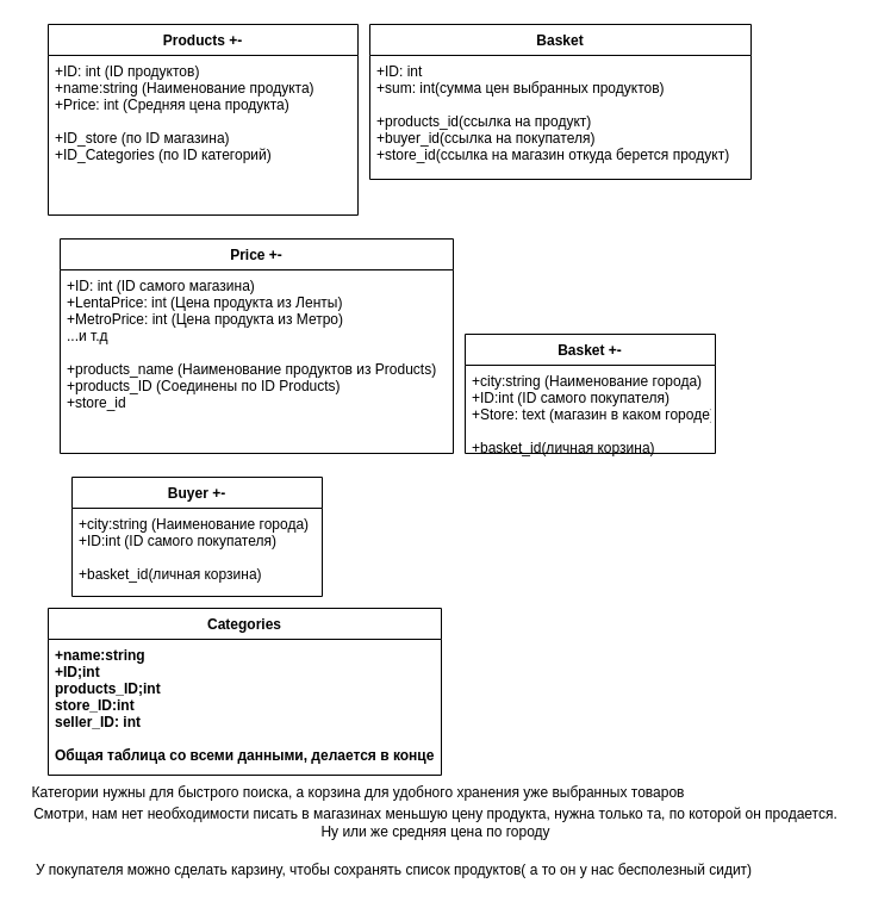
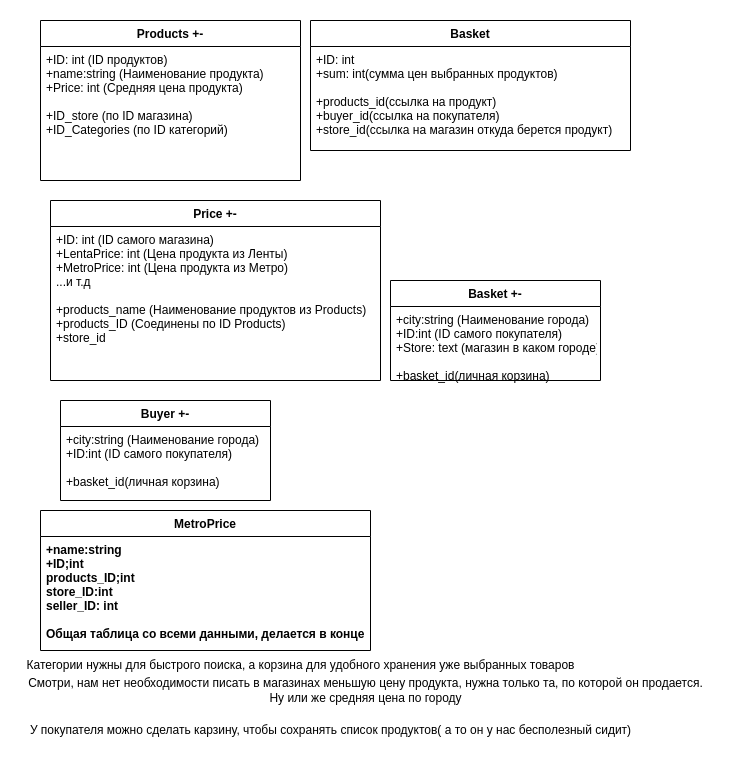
  <mxCell id="0" />
  <mxCell id="1" parent="0" />
  <mxCell id="2" value="Buyer +-" style="swimlane;fontStyle=1;align=center;verticalAlign=top;childLayout=stackLayout;horizontal=1;startSize=26;horizontalStack=0;resizeParent=1;resizeParentMax=0;resizeLast=0;collapsible=1;marginBottom=0;" parent="1" vertex="1"><mxGeometry x="60" y="400" width="210" height="100" as="geometry" /></mxCell>
  <mxCell id="3" value="+city:string (Наименование города)&#10;+ID:int (ID самого покупателя)&#10;&#10;+basket_id(личная корзина)&#10;" style="text;strokeColor=none;fillColor=none;align=left;verticalAlign=top;spacingLeft=4;spacingRight=4;overflow=hidden;rotatable=0;points=[[0,0.5],[1,0.5]];portConstraint=eastwest;" parent="2" vertex="1"><mxGeometry y="26" width="210" height="74" as="geometry" /></mxCell>
  <mxCell id="4" value="Products +-" style="swimlane;fontStyle=1;align=center;verticalAlign=top;childLayout=stackLayout;horizontal=1;startSize=26;horizontalStack=0;resizeParent=1;resizeParentMax=0;resizeLast=0;collapsible=1;marginBottom=0;" parent="1" vertex="1"><mxGeometry x="40" y="20" width="260" height="160" as="geometry" /></mxCell>
  <mxCell id="5" value="+ID: int (ID продуктов)&#10;+name:string (Наименование продукта)&#10;+Price: int (Средняя цена продукта)&#10;&#10;+ID_store (по ID магазина)&#10;+ID_Categories (по ID категорий)" style="text;strokeColor=none;fillColor=none;align=left;verticalAlign=top;spacingLeft=4;spacingRight=4;overflow=hidden;rotatable=0;points=[[0,0.5],[1,0.5]];portConstraint=eastwest;" parent="4" vertex="1"><mxGeometry y="26" width="260" height="134" as="geometry" /></mxCell>
- <mxCell id="6" value="Categories" style="swimlane;fontStyle=1;align=center;verticalAlign=top;childLayout=stackLayout;horizontal=1;startSize=26;horizontalStack=0;resizeParent=1;resizeParentMax=0;resizeLast=0;collapsible=1;marginBottom=0;" parent="1" vertex="1"><mxGeometry x="40" y="510" width="330" height="140" as="geometry" /></mxCell>
+ <mxCell id="6" value="MetroPrice" style="swimlane;fontStyle=1;align=center;verticalAlign=top;childLayout=stackLayout;horizontal=1;startSize=26;horizontalStack=0;resizeParent=1;resizeParentMax=0;resizeLast=0;collapsible=1;marginBottom=0;" parent="1" vertex="1"><mxGeometry x="40" y="510" width="330" height="140" as="geometry" /></mxCell>
  <mxCell id="7" value="+name:string&#10;+ID;int&#10;products_ID;int&#10;store_ID:int&#10;seller_ID: int&#10;&#10;Общая таблица со всеми данными, делается в конце" style="text;strokeColor=none;fillColor=none;align=left;verticalAlign=top;spacingLeft=4;spacingRight=4;overflow=hidden;rotatable=0;points=[[0,0.5],[1,0.5]];portConstraint=eastwest;fontStyle=1" parent="6" vertex="1"><mxGeometry y="26" width="330" height="114" as="geometry" /></mxCell>
  <mxCell id="8" value="Price +-" style="swimlane;fontStyle=1;align=center;verticalAlign=top;childLayout=stackLayout;horizontal=1;startSize=26;horizontalStack=0;resizeParent=1;resizeParentMax=0;resizeLast=0;collapsible=1;marginBottom=0;fontFamily=Helvetica;fontSize=12;" parent="1" vertex="1"><mxGeometry x="50" y="200" width="330" height="180" as="geometry" /></mxCell>
  <mxCell id="9" value="+ID: int (ID самого магазина)&#10;+LentaPrice: int (Цена продукта из Ленты)&#10;+MetroPrice: int (Цена продукта из Метро)&#10;...и т.д&#10;&#10;+products_name (Наименование продуктов из Products)&#10;+products_ID (Соединены по ID Products)&#10;+store_id" style="text;strokeColor=none;fillColor=none;align=left;verticalAlign=top;spacingLeft=4;spacingRight=4;overflow=hidden;rotatable=0;points=[[0,0.5],[1,0.5]];portConstraint=eastwest;" parent="8" vertex="1"><mxGeometry y="26" width="330" height="154" as="geometry" /></mxCell>
  <mxCell id="10" value="Смотри, нам нет необходимости писать в магазинах меньшую цену продукта, нужна только та, по которой он продается.&lt;br&gt;Ну или же средняя цена по городу&lt;br&gt;" style="text;html=1;resizable=0;autosize=1;align=center;verticalAlign=middle;points=[];fillColor=none;strokeColor=none;rounded=0;" parent="1" vertex="1"><mxGeometry x="20" y="675" width="690" height="30" as="geometry" /></mxCell>
  <mxCell id="11" value="У покупателя можно сделать карзину, чтобы сохранять список продуктов( а то он у нас бесполезный сидит)" style="text;html=1;resizable=0;autosize=1;align=center;verticalAlign=middle;points=[];fillColor=none;strokeColor=none;rounded=0;" parent="1" vertex="1"><mxGeometry x="20" y="720" width="620" height="20" as="geometry" /></mxCell>
  <mxCell id="12" value="Basket" style="swimlane;fontStyle=1;childLayout=stackLayout;horizontal=1;startSize=26;fillColor=none;horizontalStack=0;resizeParent=1;resizeParentMax=0;resizeLast=0;collapsible=1;marginBottom=0;" parent="1" vertex="1"><mxGeometry x="310" y="20" width="320" height="130" as="geometry" /></mxCell>
  <mxCell id="13" value="+ID: int&#10;+sum: int(сумма цен выбранных продуктов)&#10;&#10;+products_id(ссылка на продукт)&#10;+buyer_id(ссылка на покупателя)&#10;+store_id(ссылка на магазин откуда берется продукт)" style="text;strokeColor=none;fillColor=none;align=left;verticalAlign=top;spacingLeft=4;spacingRight=4;overflow=hidden;rotatable=0;points=[[0,0.5],[1,0.5]];portConstraint=eastwest;" parent="12" vertex="1"><mxGeometry y="26" width="320" height="104" as="geometry" /></mxCell>
  <mxCell id="14" value="Категории нужны для быстрого поиска, а корзина для удобного хранения уже выбранных товаров&lt;br&gt;" style="text;html=1;resizable=0;autosize=1;align=center;verticalAlign=middle;points=[];fillColor=none;strokeColor=none;rounded=0;" parent="1" vertex="1"><mxGeometry x="20" y="655" width="560" height="20" as="geometry" /></mxCell>
  <mxCell id="15" value="Basket +-&#10;" style="swimlane;fontStyle=1;align=center;verticalAlign=top;childLayout=stackLayout;horizontal=1;startSize=26;horizontalStack=0;resizeParent=1;resizeParentMax=0;resizeLast=0;collapsible=1;marginBottom=0;" vertex="1" parent="1"><mxGeometry x="390" y="280" width="210" height="100" as="geometry" /></mxCell>
  <mxCell id="16" value="+city:string (Наименование города)&#10;+ID:int (ID самого покупателя)&#10;+Store: text (магазин в каком городе)&#10;&#10;+basket_id(личная корзина)&#10;" style="text;strokeColor=none;fillColor=none;align=left;verticalAlign=top;spacingLeft=4;spacingRight=4;overflow=hidden;rotatable=0;points=[[0,0.5],[1,0.5]];portConstraint=eastwest;" vertex="1" parent="15"><mxGeometry y="26" width="210" height="74" as="geometry" /></mxCell>
